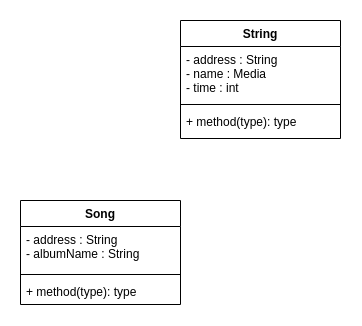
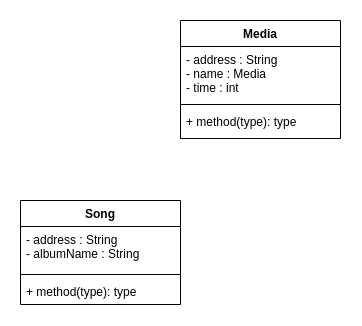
  <mxCell id="0" />
  <mxCell id="1" parent="0" />
- <mxCell id="2" value="String" style="swimlane;fontStyle=1;align=center;verticalAlign=top;childLayout=stackLayout;horizontal=1;startSize=26;horizontalStack=0;resizeParent=1;resizeParentMax=0;resizeLast=0;collapsible=1;marginBottom=0;" vertex="1" parent="1"><mxGeometry x="180" y="20" width="160" height="118" as="geometry" /></mxCell>
+ <mxCell id="2" value="Media" style="swimlane;fontStyle=1;align=center;verticalAlign=top;childLayout=stackLayout;horizontal=1;startSize=26;horizontalStack=0;resizeParent=1;resizeParentMax=0;resizeLast=0;collapsible=1;marginBottom=0;" vertex="1" parent="1"><mxGeometry x="180" y="20" width="160" height="118" as="geometry" /></mxCell>
  <mxCell id="3" value="- address : String&#10;- name : Media&#10;- time : int&#10;" style="text;strokeColor=none;fillColor=none;align=left;verticalAlign=top;spacingLeft=4;spacingRight=4;overflow=hidden;rotatable=0;points=[[0,0.5],[1,0.5]];portConstraint=eastwest;" vertex="1" parent="2"><mxGeometry y="26" width="160" height="54" as="geometry" /></mxCell>
  <mxCell id="4" value="" style="line;strokeWidth=1;fillColor=none;align=left;verticalAlign=middle;spacingTop=-1;spacingLeft=3;spacingRight=3;rotatable=0;labelPosition=right;points=[];portConstraint=eastwest;" vertex="1" parent="2"><mxGeometry y="80" width="160" height="8" as="geometry" /></mxCell>
  <mxCell id="5" value="+ method(type): type" style="text;strokeColor=none;fillColor=none;align=left;verticalAlign=top;spacingLeft=4;spacingRight=4;overflow=hidden;rotatable=0;points=[[0,0.5],[1,0.5]];portConstraint=eastwest;" vertex="1" parent="2"><mxGeometry y="88" width="160" height="30" as="geometry" /></mxCell>
  <mxCell id="6" value="Song" style="swimlane;fontStyle=1;align=center;verticalAlign=top;childLayout=stackLayout;horizontal=1;startSize=26;horizontalStack=0;resizeParent=1;resizeParentMax=0;resizeLast=0;collapsible=1;marginBottom=0;" vertex="1" parent="1"><mxGeometry x="20" y="200" width="160" height="104" as="geometry" /></mxCell>
  <mxCell id="7" value="- address : String&#10;- albumName : String " style="text;strokeColor=none;fillColor=none;align=left;verticalAlign=top;spacingLeft=4;spacingRight=4;overflow=hidden;rotatable=0;points=[[0,0.5],[1,0.5]];portConstraint=eastwest;" vertex="1" parent="6"><mxGeometry y="26" width="160" height="44" as="geometry" /></mxCell>
  <mxCell id="8" value="" style="line;strokeWidth=1;fillColor=none;align=left;verticalAlign=middle;spacingTop=-1;spacingLeft=3;spacingRight=3;rotatable=0;labelPosition=right;points=[];portConstraint=eastwest;" vertex="1" parent="6"><mxGeometry y="70" width="160" height="8" as="geometry" /></mxCell>
  <mxCell id="9" value="+ method(type): type" style="text;strokeColor=none;fillColor=none;align=left;verticalAlign=top;spacingLeft=4;spacingRight=4;overflow=hidden;rotatable=0;points=[[0,0.5],[1,0.5]];portConstraint=eastwest;" vertex="1" parent="6"><mxGeometry y="78" width="160" height="26" as="geometry" /></mxCell>
